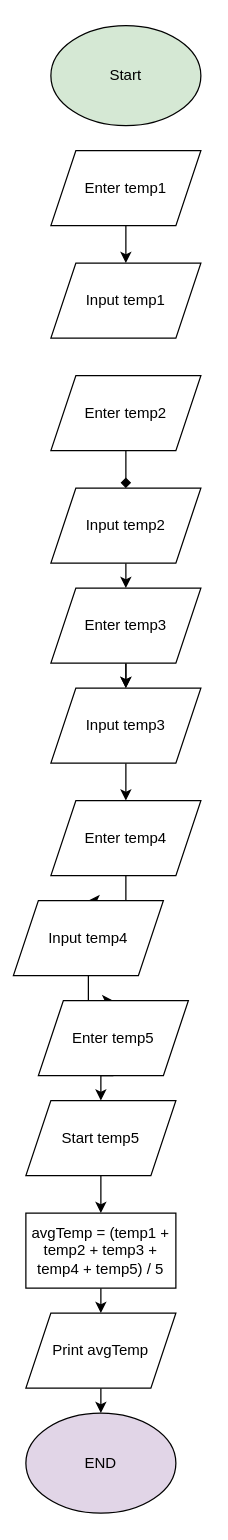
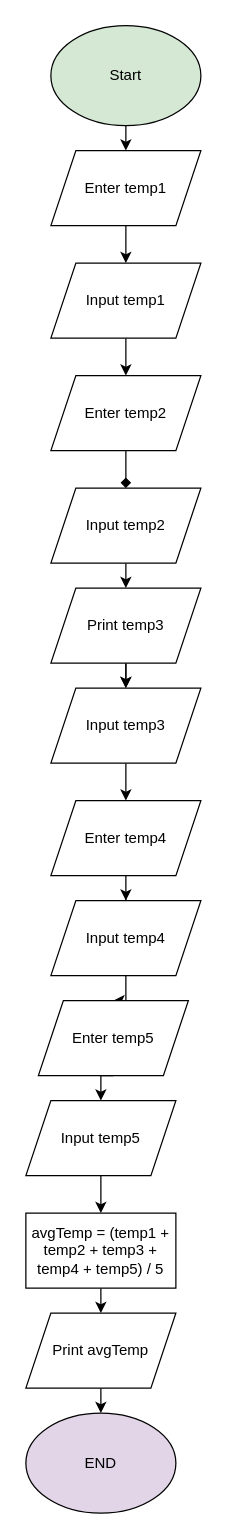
  <mxCell id="0" />
  <mxCell id="1" parent="0" />
+ <mxCell id="2" style="edgeStyle=orthogonalEdgeStyle;rounded=0;orthogonalLoop=1;jettySize=auto;html=1;exitX=0.5;exitY=1;exitDx=0;exitDy=0;entryX=0.5;entryY=0;entryDx=0;entryDy=0;" edge="1" parent="1" source="3" target="5"><mxGeometry relative="1" as="geometry" /></mxCell>
  <mxCell id="3" value="Start" style="ellipse;whiteSpace=wrap;html=1;fillColor=#d5e8d4;" vertex="1" parent="1"><mxGeometry x="40" y="20" width="120" height="80" as="geometry" /></mxCell>
  <mxCell id="4" style="edgeStyle=orthogonalEdgeStyle;rounded=0;orthogonalLoop=1;jettySize=auto;html=1;exitX=0.5;exitY=1;exitDx=0;exitDy=0;entryX=0.5;entryY=0;entryDx=0;entryDy=0;" edge="1" parent="1" source="5" target="7"><mxGeometry relative="1" as="geometry" /></mxCell>
  <mxCell id="5" value="Enter temp1" style="shape=parallelogram;perimeter=parallelogramPerimeter;whiteSpace=wrap;html=1;fixedSize=1;" vertex="1" parent="1"><mxGeometry x="40" y="120" width="120" height="60" as="geometry" /></mxCell>
+ <mxCell id="6" style="edgeStyle=orthogonalEdgeStyle;rounded=0;orthogonalLoop=1;jettySize=auto;html=1;exitX=0.5;exitY=1;exitDx=0;exitDy=0;entryX=0.5;entryY=0;entryDx=0;entryDy=0;" edge="1" parent="1" source="7" target="9"><mxGeometry relative="1" as="geometry" /></mxCell>
  <mxCell id="7" value="Input temp1" style="shape=parallelogram;perimeter=parallelogramPerimeter;whiteSpace=wrap;html=1;fixedSize=1;" vertex="1" parent="1"><mxGeometry x="40" y="210" width="120" height="60" as="geometry" /></mxCell>
  <mxCell id="8" style="edgeStyle=orthogonalEdgeStyle;rounded=0;orthogonalLoop=1;jettySize=auto;html=1;exitX=0.5;exitY=1;exitDx=0;exitDy=0;entryX=0.5;entryY=0;entryDx=0;entryDy=0;endArrow=diamond;" edge="1" parent="1" source="9" target="11"><mxGeometry relative="1" as="geometry" /></mxCell>
  <mxCell id="9" value="Enter temp2" style="shape=parallelogram;perimeter=parallelogramPerimeter;whiteSpace=wrap;html=1;fixedSize=1;" vertex="1" parent="1"><mxGeometry x="40" y="300" width="120" height="60" as="geometry" /></mxCell>
  <mxCell id="10" style="edgeStyle=orthogonalEdgeStyle;rounded=0;orthogonalLoop=1;jettySize=auto;html=1;exitX=0.5;exitY=1;exitDx=0;exitDy=0;entryX=0.5;entryY=0;entryDx=0;entryDy=0;" edge="1" parent="1" source="11" target="14"><mxGeometry relative="1" as="geometry" /></mxCell>
  <mxCell id="11" value="Input temp2" style="shape=parallelogram;perimeter=parallelogramPerimeter;whiteSpace=wrap;html=1;fixedSize=1;" vertex="1" parent="1"><mxGeometry x="40" y="390" width="120" height="60" as="geometry" /></mxCell>
  <mxCell id="12" style="edgeStyle=orthogonalEdgeStyle;rounded=0;orthogonalLoop=1;jettySize=auto;html=1;exitX=0.5;exitY=1;exitDx=0;exitDy=0;entryX=0.5;entryY=0;entryDx=0;entryDy=0;" edge="1" parent="1" source="14" target="16"><mxGeometry relative="1" as="geometry" /></mxCell>
  <mxCell id="13" style="edgeStyle=orthogonalEdgeStyle;rounded=0;orthogonalLoop=1;jettySize=auto;html=1;exitX=0.5;exitY=1;exitDx=0;exitDy=0;entryX=0.5;entryY=0;entryDx=0;entryDy=0;" edge="1" parent="1" source="14" target="16"><mxGeometry relative="1" as="geometry" /></mxCell>
- <mxCell id="14" value="Enter temp3" style="shape=parallelogram;perimeter=parallelogramPerimeter;whiteSpace=wrap;html=1;fixedSize=1;" vertex="1" parent="1"><mxGeometry x="40" y="470" width="120" height="60" as="geometry" /></mxCell>
+ <mxCell id="14" value="Print temp3" style="shape=parallelogram;perimeter=parallelogramPerimeter;whiteSpace=wrap;html=1;fixedSize=1;" vertex="1" parent="1"><mxGeometry x="40" y="470" width="120" height="60" as="geometry" /></mxCell>
  <mxCell id="15" style="edgeStyle=orthogonalEdgeStyle;rounded=0;orthogonalLoop=1;jettySize=auto;html=1;exitX=0.5;exitY=1;exitDx=0;exitDy=0;entryX=0.5;entryY=0;entryDx=0;entryDy=0;" edge="1" parent="1" source="16" target="18"><mxGeometry relative="1" as="geometry" /></mxCell>
  <mxCell id="16" value="Input temp3&lt;span style=&quot;color: rgba(0, 0, 0, 0); font-family: monospace; font-size: 0px; text-align: start; text-wrap: nowrap;&quot;&gt;%3CmxGraphModel%3E%3Croot%3E%3CmxCell%20id%3D%220%22%2F%3E%3CmxCell%20id%3D%221%22%20parent%3D%220%22%2F%3E%3CmxCell%20id%3D%222%22%20value%3D%22Enter%20temp2%22%20style%3D%22shape%3Dparallelogram%3Bperimeter%3DparallelogramPerimeter%3BwhiteSpace%3Dwrap%3Bhtml%3D1%3BfixedSize%3D1%3B%22%20vertex%3D%221%22%20parent%3D%221%22%3E%3CmxGeometry%20x%3D%22360%22%20y%3D%22300%22%20width%3D%22120%22%20height%3D%2260%22%20as%3D%22geometry%22%2F%3E%3C%2FmxCell%3E%3C%2Froot%3E%3C%2FmxGraphModel%3E&lt;/span&gt;" style="shape=parallelogram;perimeter=parallelogramPerimeter;whiteSpace=wrap;html=1;fixedSize=1;" vertex="1" parent="1"><mxGeometry x="40" y="550" width="120" height="60" as="geometry" /></mxCell>
  <mxCell id="17" style="edgeStyle=orthogonalEdgeStyle;rounded=0;orthogonalLoop=1;jettySize=auto;html=1;exitX=0.5;exitY=1;exitDx=0;exitDy=0;" edge="1" parent="1" source="18" target="20"><mxGeometry relative="1" as="geometry" /></mxCell>
  <mxCell id="18" value="Enter temp4&lt;span style=&quot;color: rgba(0, 0, 0, 0); font-family: monospace; font-size: 0px; text-align: start; text-wrap: nowrap;&quot;&gt;%3CmxGraphModel%3E%3Croot%3E%3CmxCell%20id%3D%220%22%2F%3E%3CmxCell%20id%3D%221%22%20parent%3D%220%22%2F%3E%3CmxCell%20id%3D%222%22%20value%3D%22Enter%20temp2%22%20style%3D%22shape%3Dparallelogram%3Bperimeter%3DparallelogramPerimeter%3BwhiteSpace%3Dwrap%3Bhtml%3D1%3BfixedSize%3D1%3B%22%20vertex%3D%221%22%20parent%3D%221%22%3E%3CmxGeometry%20x%3D%22360%22%20y%3D%22300%22%20width%3D%22120%22%20height%3D%2260%22%20as%3D%22geometry%22%2F%3E%3C%2FmxCell%3E%3C%2Froot%3E%3C%2FmxGraphModel%3E&lt;/span&gt;" style="shape=parallelogram;perimeter=parallelogramPerimeter;whiteSpace=wrap;html=1;fixedSize=1;" vertex="1" parent="1"><mxGeometry x="40" y="640" width="120" height="60" as="geometry" /></mxCell>
  <mxCell id="19" style="edgeStyle=orthogonalEdgeStyle;rounded=0;orthogonalLoop=1;jettySize=auto;html=1;exitX=0.5;exitY=1;exitDx=0;exitDy=0;" edge="1" parent="1" source="20" target="22"><mxGeometry relative="1" as="geometry" /></mxCell>
- <mxCell id="20" value="Input temp4" style="shape=parallelogram;perimeter=parallelogramPerimeter;whiteSpace=wrap;html=1;fixedSize=1;" vertex="1" parent="1"><mxGeometry x="10" y="720" width="120" height="60" as="geometry" /></mxCell>
+ <mxCell id="20" value="Input temp4" style="shape=parallelogram;perimeter=parallelogramPerimeter;whiteSpace=wrap;html=1;fixedSize=1;" vertex="1" parent="1"><mxGeometry x="40" y="720" width="120" height="60" as="geometry" /></mxCell>
  <mxCell id="21" style="edgeStyle=orthogonalEdgeStyle;rounded=0;orthogonalLoop=1;jettySize=auto;html=1;exitX=0.5;exitY=1;exitDx=0;exitDy=0;entryX=0.5;entryY=0;entryDx=0;entryDy=0;" edge="1" parent="1" source="22" target="24"><mxGeometry relative="1" as="geometry" /></mxCell>
  <mxCell id="22" value="Enter temp5" style="shape=parallelogram;perimeter=parallelogramPerimeter;whiteSpace=wrap;html=1;fixedSize=1;" vertex="1" parent="1"><mxGeometry x="30" y="800" width="120" height="60" as="geometry" /></mxCell>
  <mxCell id="23" style="edgeStyle=orthogonalEdgeStyle;rounded=0;orthogonalLoop=1;jettySize=auto;html=1;exitX=0.5;exitY=1;exitDx=0;exitDy=0;entryX=0.5;entryY=0;entryDx=0;entryDy=0;" edge="1" parent="1" source="24" target="26"><mxGeometry relative="1" as="geometry" /></mxCell>
- <mxCell id="24" value="Start temp5" style="shape=parallelogram;perimeter=parallelogramPerimeter;whiteSpace=wrap;html=1;fixedSize=1;" vertex="1" parent="1"><mxGeometry x="20" y="880" width="120" height="60" as="geometry" /></mxCell>
+ <mxCell id="24" value="Input temp5" style="shape=parallelogram;perimeter=parallelogramPerimeter;whiteSpace=wrap;html=1;fixedSize=1;" vertex="1" parent="1"><mxGeometry x="20" y="880" width="120" height="60" as="geometry" /></mxCell>
  <mxCell id="25" style="edgeStyle=orthogonalEdgeStyle;rounded=0;orthogonalLoop=1;jettySize=auto;html=1;exitX=0.5;exitY=1;exitDx=0;exitDy=0;entryX=0.5;entryY=0;entryDx=0;entryDy=0;" edge="1" parent="1" source="26" target="28"><mxGeometry relative="1" as="geometry" /></mxCell>
  <mxCell id="26" value="avgTemp = (temp1 + temp2 + temp3 + temp4 + temp5) / 5" style="rounded=0;whiteSpace=wrap;html=1;" vertex="1" parent="1"><mxGeometry x="20" y="970" width="120" height="60" as="geometry" /></mxCell>
  <mxCell id="27" style="edgeStyle=orthogonalEdgeStyle;rounded=0;orthogonalLoop=1;jettySize=auto;html=1;exitX=0.5;exitY=1;exitDx=0;exitDy=0;entryX=0.5;entryY=0;entryDx=0;entryDy=0;" edge="1" parent="1" source="28" target="29"><mxGeometry relative="1" as="geometry" /></mxCell>
  <mxCell id="28" value="Print avgTemp" style="shape=parallelogram;perimeter=parallelogramPerimeter;whiteSpace=wrap;html=1;fixedSize=1;" vertex="1" parent="1"><mxGeometry x="20" y="1050" width="120" height="60" as="geometry" /></mxCell>
  <mxCell id="29" value="END" style="ellipse;whiteSpace=wrap;html=1;fillColor=#e1d5e7;" vertex="1" parent="1"><mxGeometry x="20" y="1130" width="120" height="80" as="geometry" /></mxCell>
